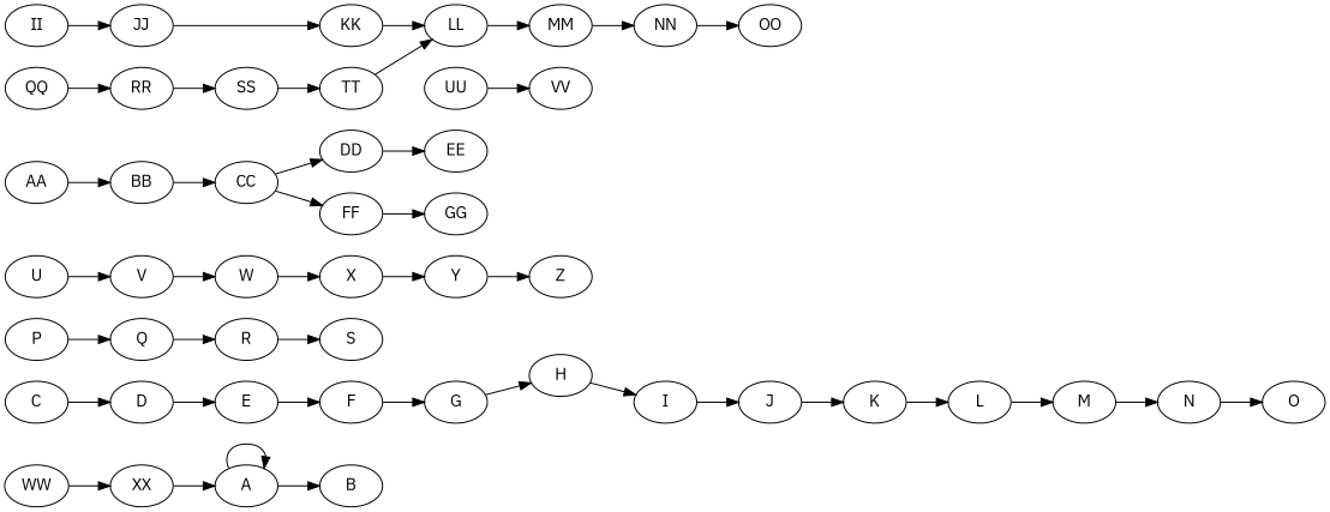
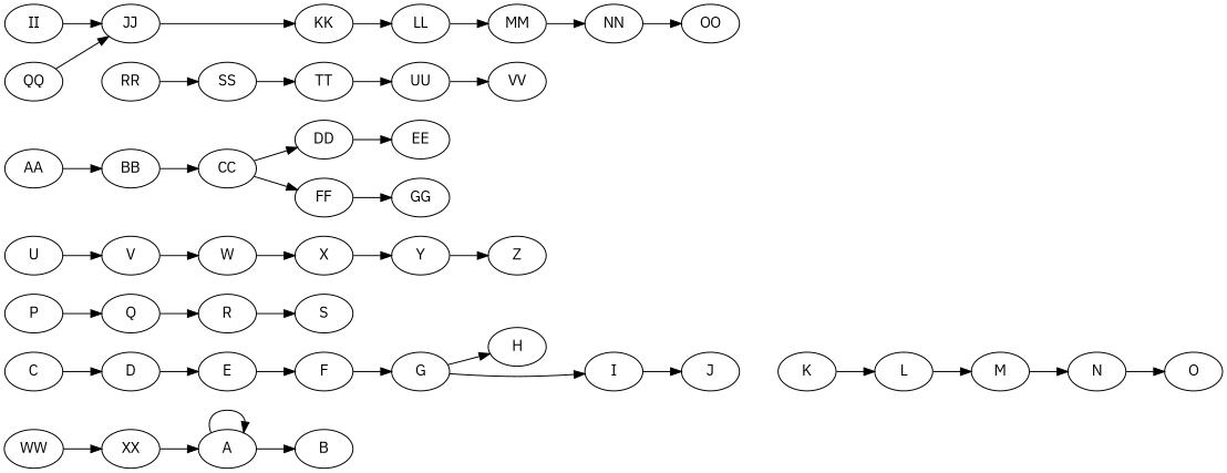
  digraph {
    fontname="IBM Plex Sans"
    rankdir=LR
    node [fontname="IBM Plex Sans"]
    edge [fontname="IBM Plex Sans"]
    A
    B
    C
    D
    E
    F
    G
    H
    I
    J
    K
    L
    M
    N
    O
    P
    Q
    R
    S
    U
    V
    W
    X
    Y
    Z
    AA
    BB
    CC
    DD
    FF
    EE
    GG
    II
    JJ
    KK
    LL
    MM
    NN
    OO
    QQ
    RR
    SS
    TT
    UU
    VV
    WW
    XX
    A -> A
    A -> B
    C -> D
    D -> E
    E -> F
    F -> G
    G -> H
-   H -> I
+   G -> I
    I -> J
-   J -> K
    K -> L
    L -> M
    M -> N
    N -> O
    P -> Q
    Q -> R
    R -> S
    U -> V
    V -> W
    W -> X
    X -> Y
    Y -> Z
    AA -> BB
    BB -> CC
    CC -> DD
    CC -> FF
    DD -> EE
    FF -> GG
    II -> JJ
    JJ -> KK
    KK -> LL
    LL -> MM
    MM -> NN
    NN -> OO
-   QQ -> RR
+   QQ -> JJ
    RR -> SS
    SS -> TT
-   TT -> LL
+   TT -> UU
    UU -> VV
    WW -> XX
    XX -> A
  }
